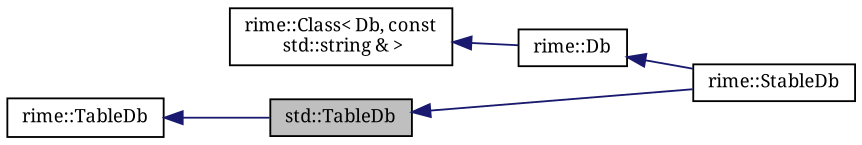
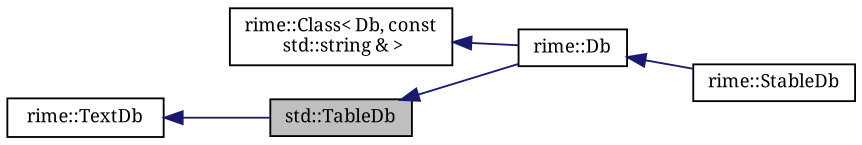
  digraph {
    fontname="Noto Serif"
    rankdir=LR
    node [color=black fillcolor=white fontname="Noto Serif" fontsize=10 shape=record style=filled]
    edge [color=midnightblue dir=back fontname="Noto Serif" fontsize=10 labelfontname=Helvetica labelfontsize=10 style=solid]
    n1 [fillcolor=grey75 fontcolor=black height=0.2 label="std::TableDb" width=0.4]
    n2 [height=0.2 label="rime::StableDb" width=0.4]
-   n3 [height=0.2 label="rime::TableDb" width=0.4]
+   n3 [height=0.2 label="rime::TextDb" width=0.4]
    n4 [height=0.2 label="rime::Db" width=0.4]
    n5 [height=0.2 label="rime::Class\< Db, const\l std::string & \>" width=0.4]
-   n1 -> n2
+   n1 -> n4
    n3 -> n1
    n4 -> n2
    n5 -> n4
  }
